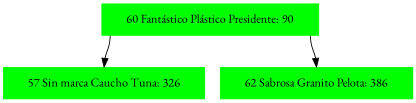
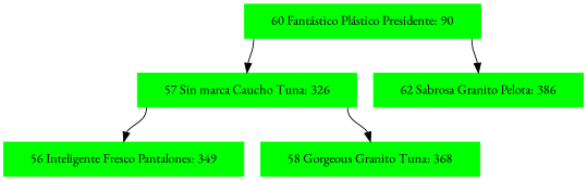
  digraph {
    fontname="EB Garamond"
    node [color=green fontname="EB Garamond" shape=record style=filled]
    edge [fontname="EB Garamond" headport=f1 tailport=f0]
    n1 [label="<f0>|<f1>60  Fantástico Plástico Presidente: 90|<f2>"]
    n2 [label="<f0>|<f1>57 Sin marca Caucho Tuna: 326|<f2>"]
    n3 [label="<f0>|<f1>62 Sabrosa Granito Pelota: 386|<f2>"]
+   n4 [label="<f0>|<f1>56 Inteligente Fresco Pantalones: 349|<f2>"]
+   n5 [label="<f0>|<f1>58 Gorgeous Granito Tuna: 368|<f2>"]
    n1 -> n2
    n1 -> n3 [tailport=f2]
+   n2 -> n4
+   n2 -> n5 [tailport=f2]
  }
